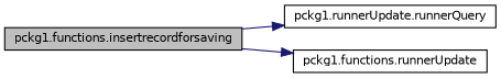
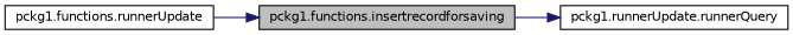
  digraph {
    rankdir=LR
    node [color=black fillcolor=white fontname=Helvetica fontsize=10 shape=record style=filled]
    edge [color=midnightblue fontname=Helvetica fontsize=10 labelfontname=Helvetica labelfontsize=10 style=solid]
    n1 [fillcolor=grey75 fontcolor=black height=0.2 label="pckg1.functions.insertrecordforsaving" width=0.4]
    n2 [height=0.2 label="pckg1.runnerUpdate.runnerQuery" width=0.4]
    n3 [height=0.2 label="pckg1.functions.runnerUpdate" width=0.4]
    n1 -> n2
-   n1 -> n3
+   n3 -> n1
  }
